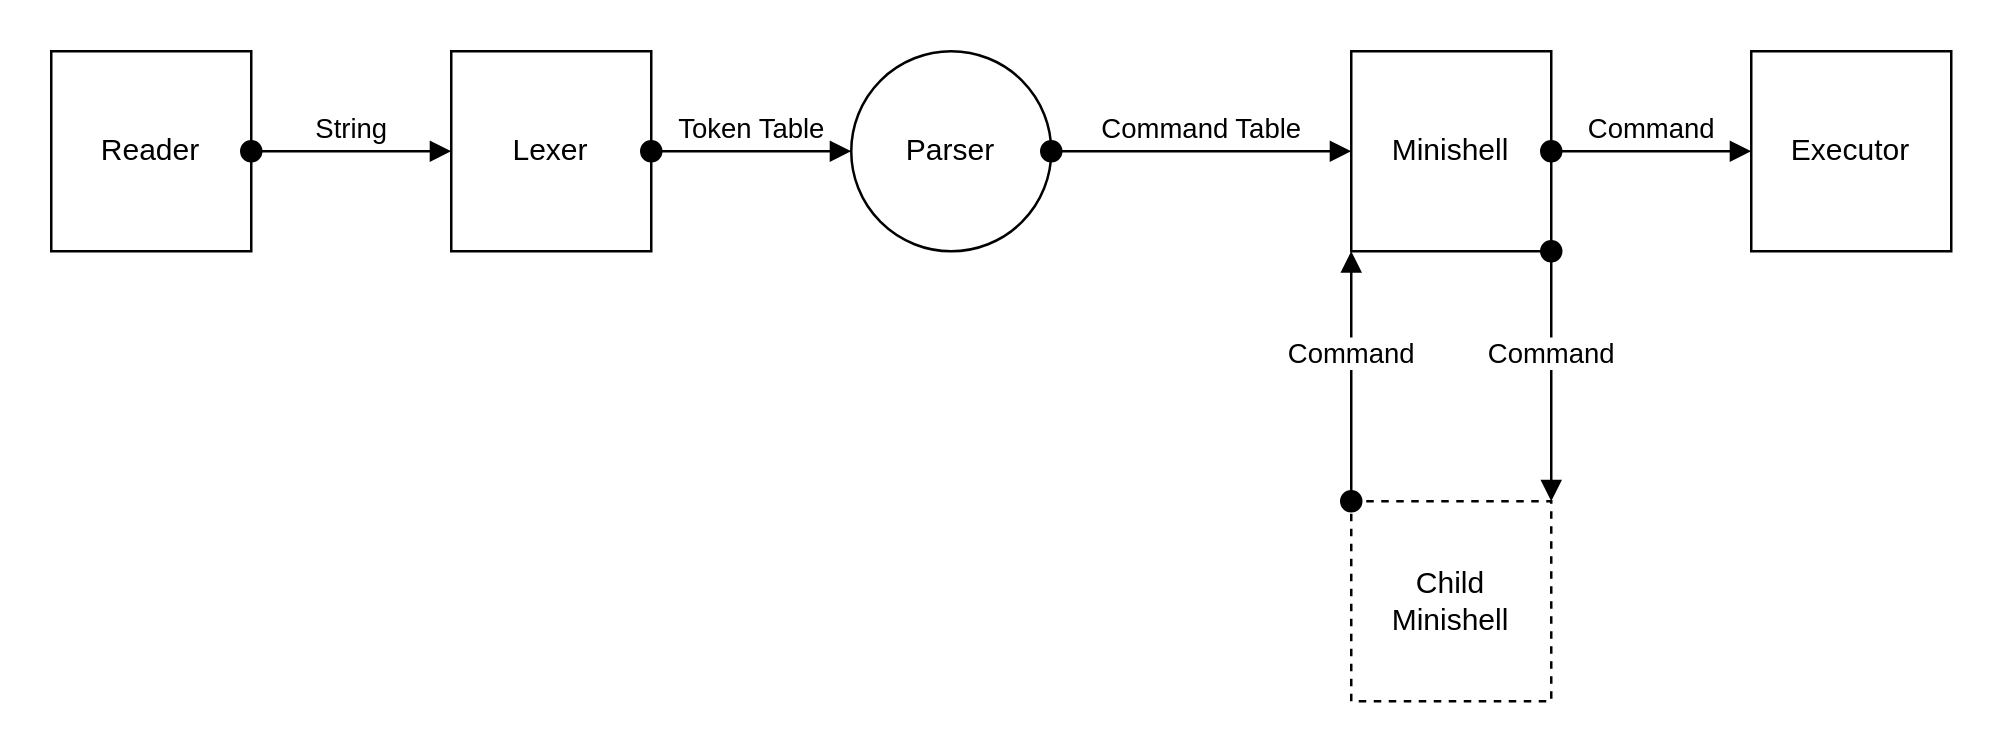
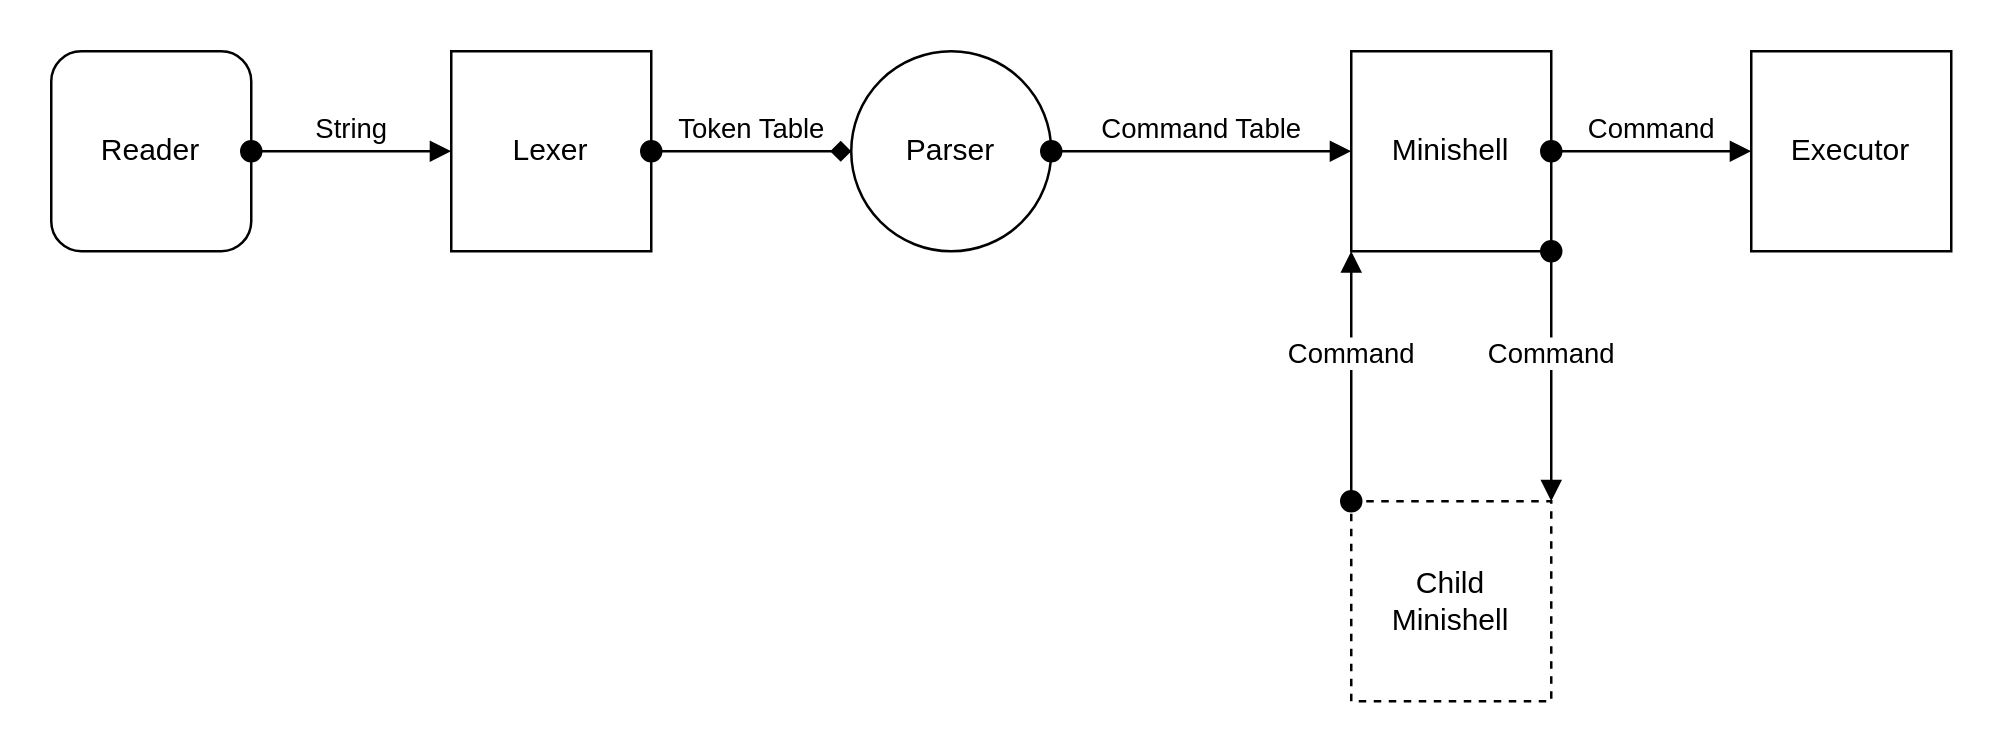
  <mxCell id="0" />
  <mxCell id="1" parent="0" />
  <mxCell id="2" value="Lexer" style="whiteSpace=wrap;html=1;aspect=fixed;" parent="1" vertex="1"><mxGeometry y="20" width="80" height="80" as="geometry" x="180" /></mxCell>
  <mxCell id="3" value="Parser" style="ellipse;whiteSpace=wrap;html=1;aspect=fixed;" parent="1" vertex="1"><mxGeometry x="340" y="20" width="80" height="80" as="geometry" /></mxCell>
  <mxCell id="4" value="Minishell" style="whiteSpace=wrap;html=1;aspect=fixed;" parent="1" vertex="1"><mxGeometry x="540" y="20" width="80" height="80" as="geometry" /></mxCell>
  <mxCell id="5" value="Executor" style="whiteSpace=wrap;html=1;aspect=fixed;" parent="1" vertex="1"><mxGeometry x="700" y="20" width="80" height="80" as="geometry" /></mxCell>
- <mxCell id="6" value="Token Table" style="html=1;verticalAlign=bottom;startArrow=oval;startFill=1;endArrow=block;startSize=8;curved=0;rounded=0;entryX=0;entryY=0.5;entryDx=0;entryDy=0;exitX=1;exitY=0.5;exitDx=0;exitDy=0;" parent="1" source="2" target="3" edge="1"><mxGeometry width="60" relative="1" as="geometry"><mxPoint x="290" y="100" as="sourcePoint" /><mxPoint x="320" y="60" as="targetPoint" /></mxGeometry></mxCell>
+ <mxCell id="6" value="Token Table" style="html=1;verticalAlign=bottom;startArrow=oval;startFill=1;endArrow=diamond;startSize=8;curved=0;rounded=0;entryX=0;entryY=0.5;entryDx=0;entryDy=0;exitX=1;exitY=0.5;exitDx=0;exitDy=0;" parent="1" source="2" target="3" edge="1"><mxGeometry width="60" relative="1" as="geometry"><mxPoint x="290" y="100" as="sourcePoint" /><mxPoint x="320" y="60" as="targetPoint" /></mxGeometry></mxCell>
  <mxCell id="7" value="Command Table" style="html=1;verticalAlign=bottom;startArrow=oval;startFill=1;endArrow=block;startSize=8;curved=0;rounded=0;exitX=1;exitY=0.5;exitDx=0;exitDy=0;entryX=0;entryY=0.5;entryDx=0;entryDy=0;" parent="1" source="3" target="4" edge="1"><mxGeometry width="60" relative="1" as="geometry"><mxPoint x="650" y="120" as="sourcePoint" /><mxPoint x="710" y="120" as="targetPoint" /></mxGeometry></mxCell>
  <mxCell id="8" value="Command" style="html=1;verticalAlign=bottom;startArrow=oval;startFill=1;endArrow=block;startSize=8;curved=0;rounded=0;entryX=0;entryY=0.5;entryDx=0;entryDy=0;exitX=1;exitY=0.5;exitDx=0;exitDy=0;" parent="1" source="4" target="5" edge="1"><mxGeometry width="60" relative="1" as="geometry"><mxPoint x="650" y="120" as="sourcePoint" /><mxPoint x="710" y="120" as="targetPoint" /></mxGeometry></mxCell>
- <mxCell id="9" value="Reader" style="whiteSpace=wrap;html=1;aspect=fixed;" parent="1" vertex="1"><mxGeometry x="20" y="20" width="80" height="80" as="geometry" /></mxCell>
+ <mxCell id="9" value="Reader" style="whiteSpace=wrap;html=1;aspect=fixed;rounded=1;" parent="1" vertex="1"><mxGeometry x="20" y="20" width="80" height="80" as="geometry" /></mxCell>
  <mxCell id="10" value="String" style="html=1;verticalAlign=bottom;startArrow=oval;startFill=1;endArrow=block;startSize=8;curved=0;rounded=0;entryX=0;entryY=0.5;entryDx=0;entryDy=0;exitX=1;exitY=0.5;exitDx=0;exitDy=0;" parent="1" source="9" target="2" edge="1"><mxGeometry width="60" relative="1" as="geometry"><mxPoint x="270" y="70" as="sourcePoint" /><mxPoint x="350" y="70" as="targetPoint" /></mxGeometry></mxCell>
  <mxCell id="11" value="Child &lt;br&gt;Minishell" style="whiteSpace=wrap;html=1;aspect=fixed;dashed=1;" parent="1" vertex="1"><mxGeometry x="540" y="200" width="80" height="80" as="geometry" /></mxCell>
  <mxCell id="12" value="Command" style="html=1;verticalAlign=bottom;startArrow=oval;startFill=1;endArrow=block;startSize=8;curved=0;rounded=0;entryX=1;entryY=0;entryDx=0;entryDy=0;exitX=1;exitY=1;exitDx=0;exitDy=0;" parent="1" source="4" target="11" edge="1"><mxGeometry width="60" relative="1" as="geometry"><mxPoint x="630" y="70" as="sourcePoint" /><mxPoint x="710" y="70" as="targetPoint" /></mxGeometry></mxCell>
  <mxCell id="13" value="Command" style="html=1;verticalAlign=bottom;startArrow=oval;startFill=1;endArrow=block;startSize=8;curved=0;rounded=0;entryX=0;entryY=1;entryDx=0;entryDy=0;exitX=0;exitY=0;exitDx=0;exitDy=0;" parent="1" source="11" target="4" edge="1"><mxGeometry width="60" relative="1" as="geometry"><mxPoint x="630" y="110" as="sourcePoint" /><mxPoint x="630" y="190" as="targetPoint" /></mxGeometry></mxCell>
